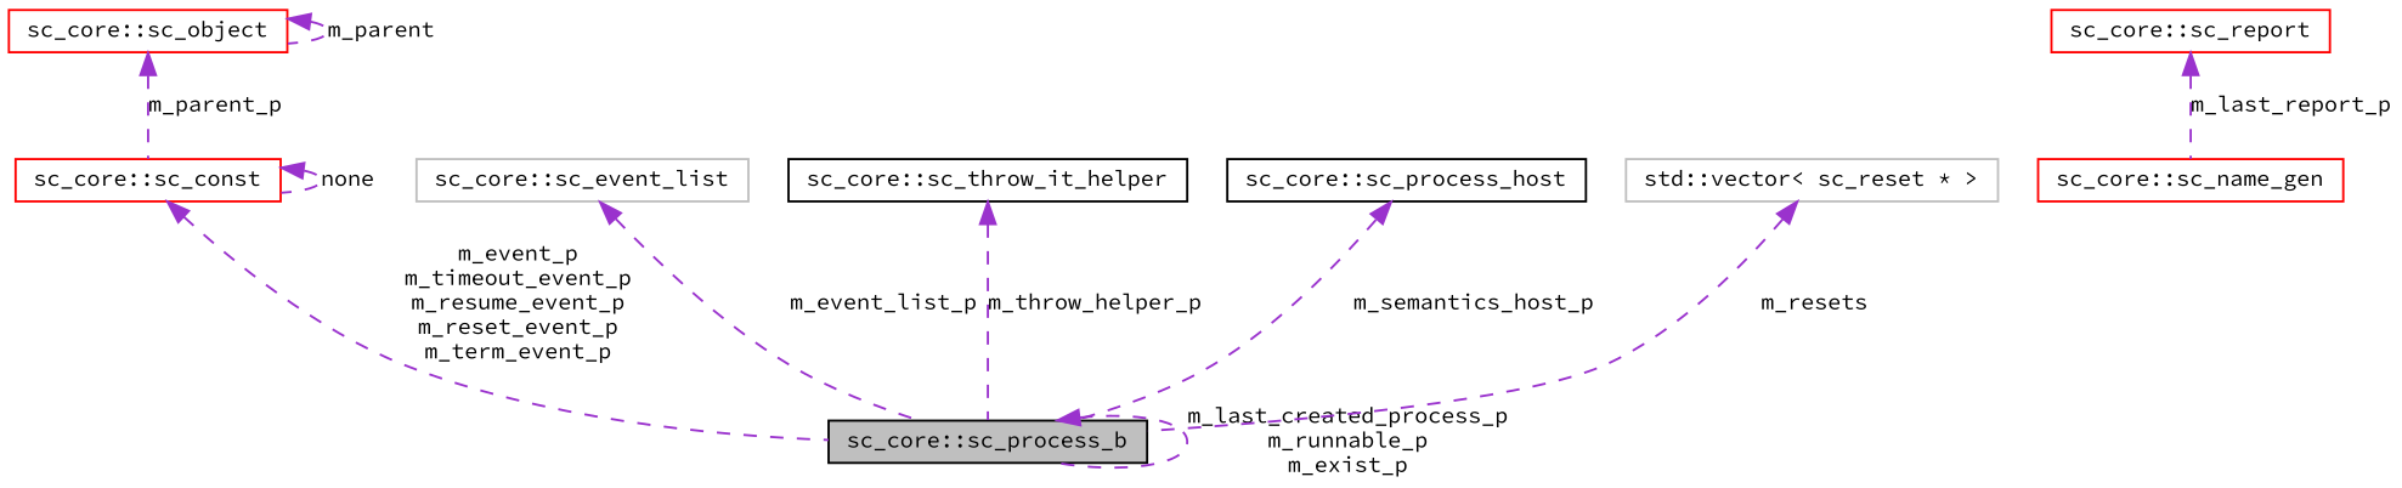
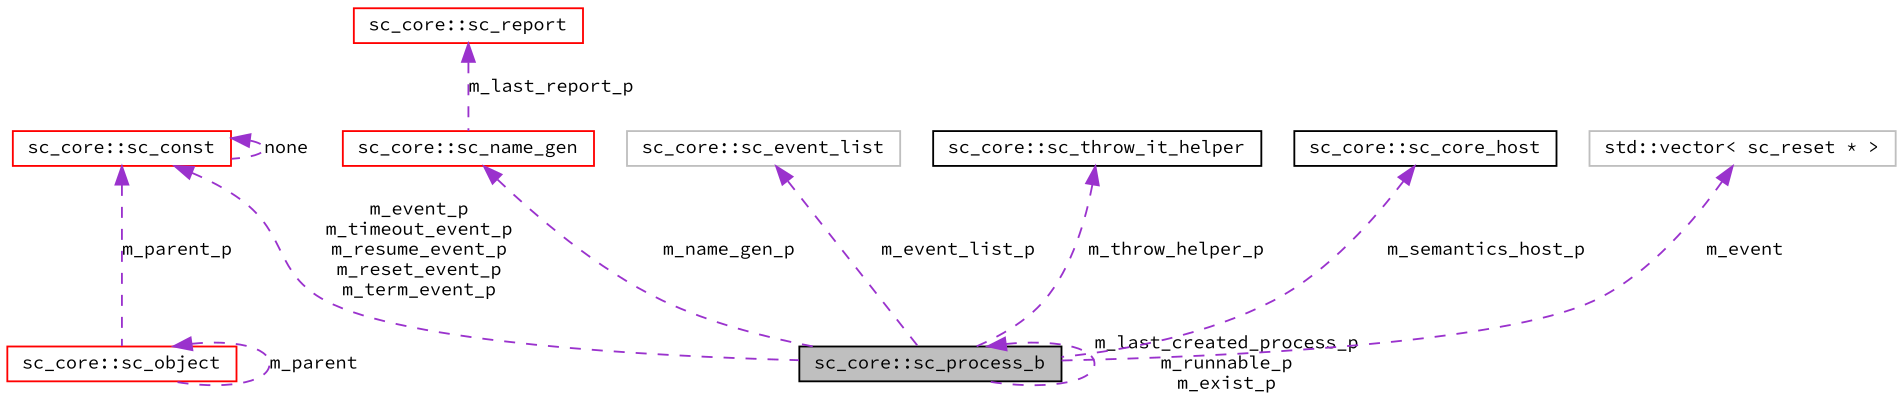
  digraph {
    fontname="Source Code Pro"
    rankdir=TB
    node [color=red fillcolor=white fontname="Source Code Pro" fontsize=10 shape=record style=filled]
    edge [color=darkorchid3 dir=back fontname="Source Code Pro" fontsize=10 labelfontname=FreeSans labelfontsize=10 style=dashed]
    n1 [color=black fillcolor=grey75 fontcolor=black height=0.2 label="sc_core::sc_process_b" width=0.4]
    n2 [height=0.2 label="sc_core::sc_object" width=0.4]
    n3 [height=0.2 label="sc_core::sc_const" width=0.4]
    n4 [height=0.2 label="sc_core::sc_name_gen" width=0.4]
    n5 [color=grey75 height=0.2 label="sc_core::sc_event_list" width=0.4]
    n6 [color=black height=0.2 label="sc_core::sc_throw_it_helper" width=0.4]
-   n7 [color=black height=0.2 label="sc_core::sc_process_host" width=0.4]
+   n7 [color=black height=0.2 label="sc_core::sc_core_host" width=0.4]
    n8 [height=0.2 label="sc_core::sc_report" width=0.4]
    n9 [color=grey75 height=0.2 label="std::vector\< sc_reset * \>" width=0.4]
    n1 -> n1 [label="m_last_created_process_p\nm_runnable_p\nm_exist_p"]
    n2 -> n2 [label=m_parent]
-   n2 -> n3 [label=m_parent_p]
+   n3 -> n2 [label=m_parent_p]
    n3 -> n1 [label="m_event_p\nm_timeout_event_p\nm_resume_event_p\nm_reset_event_p\nm_term_event_p"]
    n3 -> n3 [label=none]
+   n4 -> n1 [label=m_name_gen_p]
    n5 -> n1 [label=m_event_list_p]
    n6 -> n1 [label=m_throw_helper_p]
    n7 -> n1 [label=m_semantics_host_p]
    n8 -> n4 [label=m_last_report_p]
-   n9 -> n1 [label=m_resets]
+   n9 -> n1 [label=m_event]
  }
